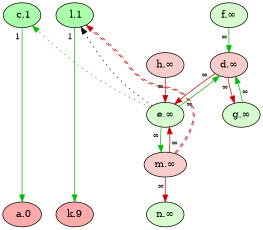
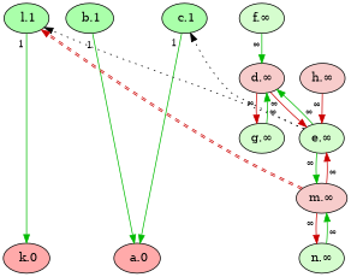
  digraph {
    node [fillcolor="#d5fdce" fontsize=14 style=filled]
    edge [color="#00BB00" dir=forward fontsize=12 labeldistance=1.5 style=solid taillabel="∞"]
    n1 [fillcolor="#FFAAAA" label=" a.0"]
-   n2 [fillcolor="#FFAAAA" label="k.9"]
+   n2 [fillcolor="#FFAAAA" label=" k.0"]
    n3 [fillcolor="#AAFFAA" label=" l.1"]
    n4 [fillcolor="#AAFFAA" label=" c.1"]
+   n5 [fillcolor="#AAFFAA" label=" b.1"]
    n6 [fillcolor="#f7cccb" label="d.∞"]
    n7 [label="e.∞"]
    n8 [label="g.∞"]
    n9 [fillcolor="#f7cccb" label="m.∞"]
    n10 [label="n.∞"]
    n11 [label="f.∞"]
    n12 [fillcolor="#f7cccb" label="h.∞"]
    subgraph sub_1 {
      rank=max
      n1
      n2
    }
    subgraph sub_2 {
      rank=min
      n3
      n4
+     n5
    }
    n3 -> n2 [taillabel=1]
    n4 -> n1 [taillabel=1]
+   n5 -> n1 [taillabel=1]
    n6 -> n7 [color="#CC0000"]
    n6 -> n8 [color="#CC0000"]
    n7 -> n3 [color=black constraint=false style=dotted taillabel=""]
-   n7 -> n4 [constraint=false style=dotted taillabel=""]
+   n7 -> n4 [color=black constraint=false style=dotted taillabel=""]
    n7 -> n6
    n7 -> n9
    n8 -> n6
    n9 -> n3 [color="#CC0000:#CC0000" constraint=false style=dashed taillabel=""]
    n9 -> n7 [color="#CC0000"]
    n9 -> n10 [color="#CC0000"]
+   n10 -> n9
    n11 -> n6
    n12 -> n7 [color="#CC0000"]
  }
